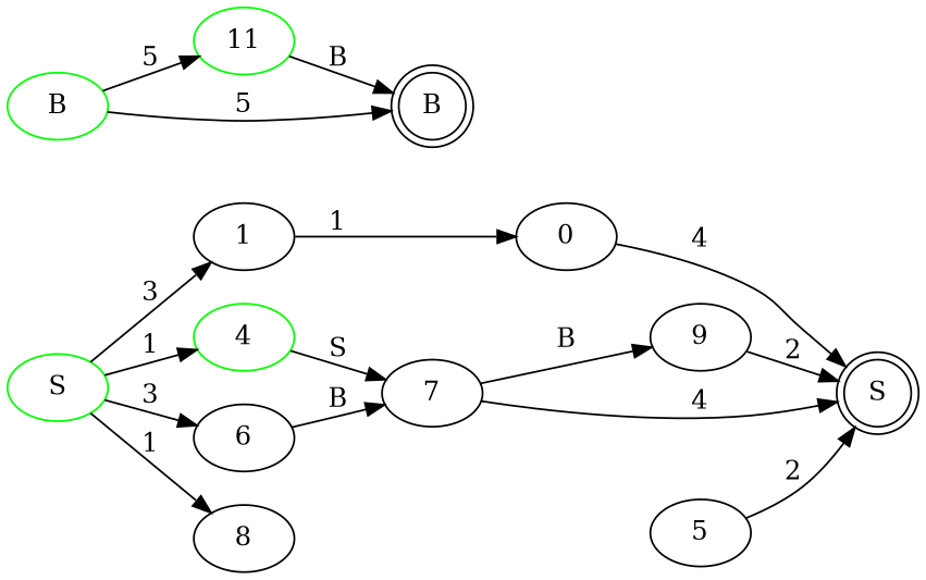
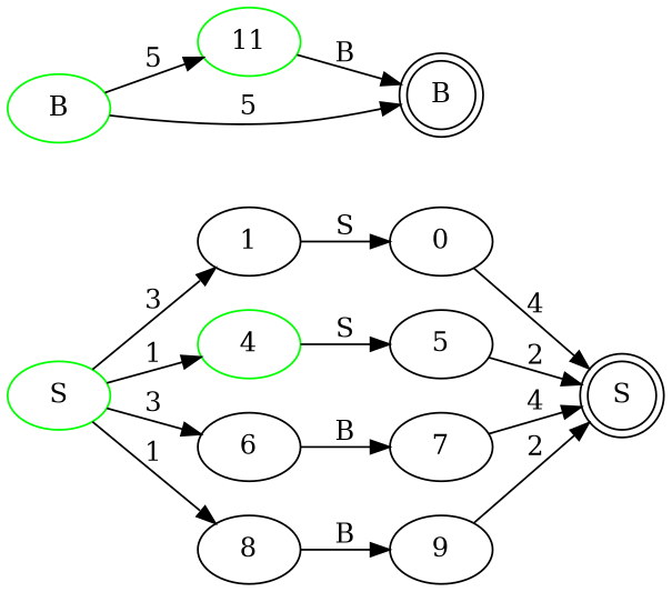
  digraph {
    rankdir=LR
    n1 [color=green label=S]
    1
    4 [color=green]
    6
    8
    n6 [label=0]
    5
    7
    9
    n10 [label=S shape=doublecircle]
    n11 [color=green label=B]
    11 [color=green]
    n13 [label=B shape=doublecircle]
    n1 -> 1 [label=3]
    n1 -> 4 [label=1]
    n1 -> 6 [label=3]
    n1 -> 8 [label=1]
-   1 -> n6 [label=1]
-   4 -> 7 [label=S]
+   1 -> n6 [label=S]
+   4 -> 5 [label=S]
    6 -> 7 [label=B]
-   7 -> 9 [label=B]
+   8 -> 9 [label=B]
    n6 -> n10 [label=4]
    5 -> n10 [label=2]
    7 -> n10 [label=4]
    9 -> n10 [label=2]
    n11 -> 11 [label=5]
    n11 -> n13 [label=5]
    11 -> n13 [label=B]
  }
